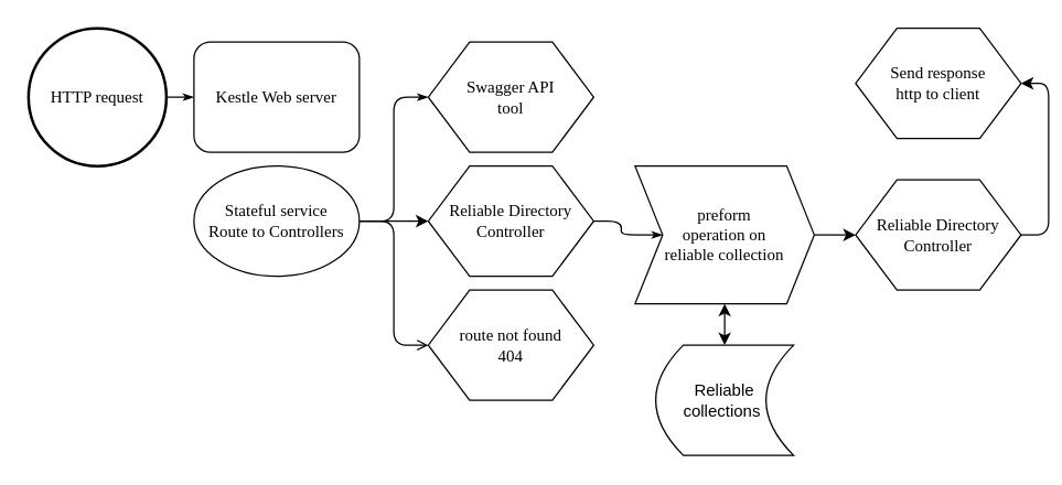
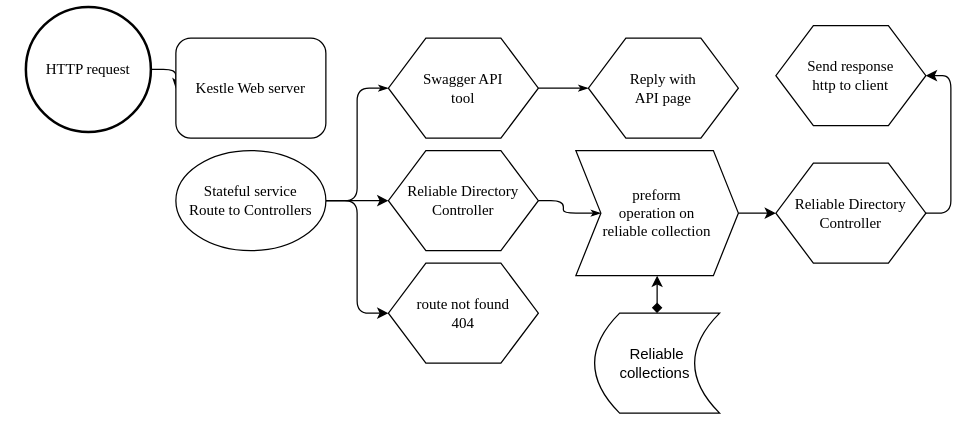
  <mxCell id="0" />
  <mxCell id="1" parent="0" />
  <mxCell id="2" style="edgeStyle=orthogonalEdgeStyle;rounded=1;html=1;labelBackgroundColor=none;startArrow=none;startFill=0;startSize=5;endArrow=classicThin;endFill=1;endSize=5;jettySize=auto;orthogonalLoop=1;strokeWidth=1;fontFamily=Verdana;fontSize=8;exitX=1;exitY=0.5;exitDx=0;exitDy=0;exitPerimeter=0;" parent="1" source="17" target="3" edge="1"><mxGeometry relative="1" as="geometry"><mxPoint x="70" y="120" as="sourcePoint" /></mxGeometry></mxCell>
  <mxCell id="3" value="Kestle Web server" style="rounded=1;whiteSpace=wrap;html=1;shadow=0;labelBackgroundColor=none;strokeWidth=1;fontFamily=Verdana;fontSize=12;align=center;" parent="1" vertex="1"><mxGeometry x="140" y="30" width="120" height="80" as="geometry" /></mxCell>
  <mxCell id="4" style="edgeStyle=orthogonalEdgeStyle;rounded=1;html=1;labelBackgroundColor=none;startArrow=none;startFill=0;startSize=5;endArrow=classicThin;endFill=1;endSize=5;jettySize=auto;orthogonalLoop=1;strokeWidth=1;fontFamily=Verdana;fontSize=8;exitX=1;exitY=0.5;exitDx=0;exitDy=0;entryX=0;entryY=0.5;entryDx=0;entryDy=0;" parent="1" source="12" target="6" edge="1"><mxGeometry relative="1" as="geometry"><mxPoint x="260" y="160" as="sourcePoint" /></mxGeometry></mxCell>
+ <mxCell id="5" style="edgeStyle=orthogonalEdgeStyle;rounded=1;html=1;labelBackgroundColor=none;startArrow=none;startFill=0;startSize=5;endArrow=classicThin;endFill=1;endSize=5;jettySize=auto;orthogonalLoop=1;strokeWidth=1;fontFamily=Verdana;fontSize=8;entryX=0;entryY=0.5;entryDx=0;entryDy=0;" parent="1" source="6" target="13" edge="1"><mxGeometry relative="1" as="geometry"><mxPoint x="50" y="530" as="targetPoint" /></mxGeometry></mxCell>
  <mxCell id="6" value="Swagger API&lt;br&gt;tool" style="shape=hexagon;perimeter=hexagonPerimeter;whiteSpace=wrap;html=1;rounded=0;shadow=0;labelBackgroundColor=none;strokeWidth=1;fontFamily=Verdana;fontSize=12;align=center;" parent="1" vertex="1"><mxGeometry x="310" y="30" width="120" height="80" as="geometry" /></mxCell>
  <mxCell id="7" style="edgeStyle=orthogonalEdgeStyle;rounded=1;html=1;labelBackgroundColor=none;startArrow=none;startFill=0;startSize=5;endArrow=classicThin;endFill=1;endSize=5;jettySize=auto;orthogonalLoop=1;strokeWidth=1;fontFamily=Verdana;fontSize=8;entryX=0;entryY=0.5;entryDx=0;entryDy=0;" parent="1" source="8" target="20" edge="1"><mxGeometry relative="1" as="geometry"><mxPoint x="280" y="490" as="targetPoint" /></mxGeometry></mxCell>
  <mxCell id="8" value="Reliable Directory&lt;br&gt;Controller" style="shape=hexagon;perimeter=hexagonPerimeter;whiteSpace=wrap;html=1;rounded=0;shadow=0;labelBackgroundColor=none;strokeWidth=1;fontFamily=Verdana;fontSize=12;align=center;" parent="1" vertex="1"><mxGeometry x="310" y="120" width="120" height="80" as="geometry" /></mxCell>
  <mxCell id="9" value="route not found&lt;br&gt;404" style="shape=hexagon;perimeter=hexagonPerimeter;whiteSpace=wrap;html=1;rounded=0;shadow=0;labelBackgroundColor=none;strokeWidth=1;fontFamily=Verdana;fontSize=12;align=center;" parent="1" vertex="1"><mxGeometry x="310" y="210" width="120" height="80" as="geometry" /></mxCell>
  <mxCell id="10" style="edgeStyle=orthogonalEdgeStyle;rounded=1;orthogonalLoop=1;jettySize=auto;html=1;entryX=0;entryY=0.5;entryDx=0;entryDy=0;startArrow=none;startFill=0;" edge="1" parent="1" source="12" target="8"><mxGeometry relative="1" as="geometry" /></mxCell>
- <mxCell id="11" style="edgeStyle=orthogonalEdgeStyle;rounded=1;orthogonalLoop=1;jettySize=auto;html=1;entryX=0;entryY=0.5;entryDx=0;entryDy=0;startArrow=none;startFill=0;endArrow=open;" edge="1" parent="1" source="12" target="9"><mxGeometry relative="1" as="geometry" /></mxCell>
+ <mxCell id="11" style="edgeStyle=orthogonalEdgeStyle;rounded=1;orthogonalLoop=1;jettySize=auto;html=1;entryX=0;entryY=0.5;entryDx=0;entryDy=0;startArrow=none;startFill=0;" edge="1" parent="1" source="12" target="9"><mxGeometry relative="1" as="geometry" /></mxCell>
  <mxCell id="12" value="Stateful service&lt;br&gt;Route to Controllers" style="ellipse;whiteSpace=wrap;html=1;shadow=0;labelBackgroundColor=none;strokeWidth=1;fontFamily=Verdana;fontSize=12;align=center;" vertex="1" parent="1"><mxGeometry x="140" y="120" width="120" height="80" as="geometry" /></mxCell>
+ <mxCell id="13" value="Reply with&lt;br&gt;API page" style="shape=hexagon;perimeter=hexagonPerimeter;whiteSpace=wrap;html=1;rounded=0;shadow=0;labelBackgroundColor=none;strokeWidth=1;fontFamily=Verdana;fontSize=12;align=center;" vertex="1" parent="1"><mxGeometry x="470" y="30" width="120" height="80" as="geometry" /></mxCell>
  <mxCell id="14" style="edgeStyle=orthogonalEdgeStyle;rounded=1;orthogonalLoop=1;jettySize=auto;html=1;exitX=1;exitY=0.5;exitDx=0;exitDy=0;entryX=1;entryY=0.5;entryDx=0;entryDy=0;startArrow=none;startFill=0;" edge="1" parent="1" source="15" target="16"><mxGeometry relative="1" as="geometry"><mxPoint x="780" y="100" as="targetPoint" /></mxGeometry></mxCell>
  <mxCell id="15" value="Reliable Directory&lt;br&gt;Controller" style="shape=hexagon;perimeter=hexagonPerimeter;whiteSpace=wrap;html=1;rounded=0;shadow=0;labelBackgroundColor=none;strokeWidth=1;fontFamily=Verdana;fontSize=12;align=center;" vertex="1" parent="1"><mxGeometry x="620" y="130" width="120" height="80" as="geometry" /></mxCell>
  <mxCell id="16" value="Send response&lt;br&gt;http to client" style="shape=hexagon;perimeter=hexagonPerimeter;whiteSpace=wrap;html=1;rounded=0;shadow=0;labelBackgroundColor=none;strokeWidth=1;fontFamily=Verdana;fontSize=12;align=center;" vertex="1" parent="1"><mxGeometry x="620" y="20" width="120" height="80" as="geometry" /></mxCell>
- <mxCell id="17" value="&lt;span style=&quot;font-family: &amp;#34;verdana&amp;#34;&quot;&gt;HTTP request&lt;/span&gt;" style="strokeWidth=2;html=1;shape=mxgraph.flowchart.start_2;whiteSpace=wrap;" vertex="1" parent="1"><mxGeometry x="20" y="20" width="100" height="100" as="geometry" /></mxCell>
- <mxCell id="18" style="edgeStyle=orthogonalEdgeStyle;rounded=0;orthogonalLoop=1;jettySize=auto;html=1;entryX=0.5;entryY=0;entryDx=0;entryDy=0;startArrow=classic;startFill=1;" edge="1" parent="1" source="20" target="21"><mxGeometry relative="1" as="geometry" /></mxCell>
+ <mxCell id="17" value="&lt;span style=&quot;font-family: &amp;#34;verdana&amp;#34;&quot;&gt;HTTP request&lt;/span&gt;" style="strokeWidth=2;html=1;shape=mxgraph.flowchart.start_2;whiteSpace=wrap;" vertex="1" parent="1"><mxGeometry x="20" y="5" width="100" height="100" as="geometry" /></mxCell>
+ <mxCell id="18" style="edgeStyle=orthogonalEdgeStyle;rounded=0;orthogonalLoop=1;jettySize=auto;html=1;entryX=0.5;entryY=0;entryDx=0;entryDy=0;startArrow=classic;startFill=1;endArrow=diamond;" edge="1" parent="1" source="20" target="21"><mxGeometry relative="1" as="geometry" /></mxCell>
  <mxCell id="19" style="edgeStyle=orthogonalEdgeStyle;rounded=1;orthogonalLoop=1;jettySize=auto;html=1;entryX=0;entryY=0.5;entryDx=0;entryDy=0;startArrow=none;startFill=0;" edge="1" parent="1" source="20" target="15"><mxGeometry relative="1" as="geometry" /></mxCell>
  <mxCell id="20" value="&lt;font face=&quot;verdana&quot;&gt;preform &lt;br&gt;operation on &lt;br&gt;reliable collection&lt;/font&gt;" style="shape=step;perimeter=stepPerimeter;whiteSpace=wrap;html=1;fixedSize=1;" vertex="1" parent="1"><mxGeometry x="460" y="120" width="130" height="100" as="geometry" /></mxCell>
  <mxCell id="21" value="Reliable collections&amp;nbsp;" style="shape=dataStorage;whiteSpace=wrap;html=1;fixedSize=1;" vertex="1" parent="1"><mxGeometry x="475" y="250" width="100" height="80" as="geometry" /></mxCell>
